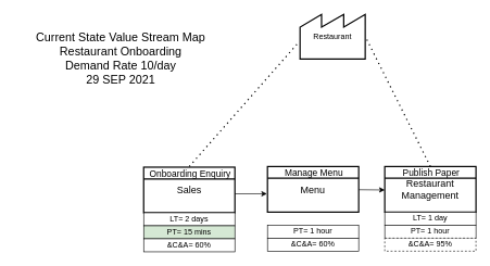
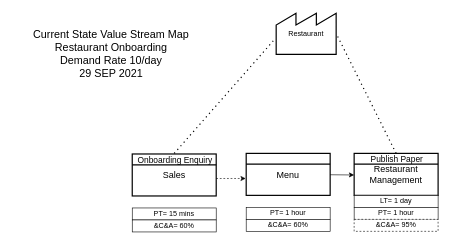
  <mxCell id="0" />
  <mxCell id="1" parent="0" />
  <mxCell id="2" value="Restaurant" style="strokeWidth=2;html=1;shape=mxgraph.lean_mapping.outside_sources;whiteSpace=wrap;align=center;" parent="1" vertex="1"><mxGeometry x="460" y="20" width="100" height="70" as="geometry" /></mxCell>
  <mxCell id="3" value="&lt;font style=&quot;font-size: 15px&quot;&gt;Sales&lt;/font&gt;" style="strokeWidth=2;html=1;shape=mxgraph.lean_mapping.manufacturing_process;fontSize=12;verticalAlign=middle;html=1;align=center;whiteSpace=wrap;" parent="1" vertex="1"><mxGeometry x="220" y="256" width="140" height="70" as="geometry" /></mxCell>
  <mxCell id="4" value="&lt;font style=&quot;font-size: 14px&quot;&gt;Onboarding Enquiry&lt;/font&gt;" style="text;fontSize=12;spacingLeft=2;verticalAlign=top;html=1;align=center;spacingTop=-5;resizeWidth=1;" parent="3" vertex="1"><mxGeometry width="140" height="13" as="geometry" /></mxCell>
- <mxCell id="5" value="LT= 2 days" style="rounded=0;whiteSpace=wrap;html=1;" parent="1" vertex="1"><mxGeometry x="220" y="326" width="140" height="20" as="geometry" /></mxCell>
- <mxCell id="6" value="PT= 15 mins" style="rounded=0;whiteSpace=wrap;html=1;fillColor=#d5e8d4;" parent="1" vertex="1"><mxGeometry x="220" y="346" width="140" height="20" as="geometry" /></mxCell>
+ <mxCell id="6" value="PT= 15 mins" style="rounded=0;whiteSpace=wrap;html=1;" parent="1" vertex="1"><mxGeometry x="220" y="346" width="140" height="20" as="geometry" /></mxCell>
  <mxCell id="7" value="&amp;amp;C&amp;amp;A= 60%" style="rounded=0;whiteSpace=wrap;html=1;" parent="1" vertex="1"><mxGeometry x="220" y="366" width="140" height="20" as="geometry" /></mxCell>
  <mxCell id="8" value="&lt;span style=&quot;font-size: 15px&quot;&gt;Menu&lt;/span&gt;" style="strokeWidth=2;html=1;shape=mxgraph.lean_mapping.manufacturing_process;fontSize=12;verticalAlign=middle;html=1;align=center;whiteSpace=wrap;" parent="1" vertex="1"><mxGeometry x="410" y="255" width="140" height="70" as="geometry" /></mxCell>
- <mxCell id="9" value="&lt;font style=&quot;font-size: 14px&quot;&gt;Manage Menu&lt;/font&gt;" style="text;fontSize=12;spacingLeft=2;verticalAlign=top;html=1;align=center;spacingTop=-5;resizeWidth=1;" parent="8" vertex="1"><mxGeometry width="140" height="13" as="geometry" /></mxCell>
  <mxCell id="10" value="PT= 1 hour" style="rounded=0;whiteSpace=wrap;html=1;" parent="1" vertex="1"><mxGeometry x="410" y="345" width="140" height="20" as="geometry" /></mxCell>
  <mxCell id="11" value="&amp;amp;C&amp;amp;A= 60%" style="rounded=0;whiteSpace=wrap;html=1;" parent="1" vertex="1"><mxGeometry x="410" y="365" width="140" height="20" as="geometry" /></mxCell>
- <mxCell id="12" value="" style="endArrow=classic;html=1;exitX=1;exitY=0.584;exitDx=0;exitDy=0;exitPerimeter=0;entryX=-0.006;entryY=0.598;entryDx=0;entryDy=0;entryPerimeter=0;" parent="1" source="3" target="8" edge="1"><mxGeometry width="50" height="50" relative="1" as="geometry"><mxPoint x="420" y="336" as="sourcePoint" /><mxPoint x="470" y="286" as="targetPoint" /></mxGeometry></mxCell>
+ <mxCell id="12" value="" style="endArrow=classic;html=1;exitX=1;exitY=0.584;exitDx=0;exitDy=0;exitPerimeter=0;entryX=-0.006;entryY=0.598;entryDx=0;entryDy=0;entryPerimeter=0;dashed=1;" parent="1" source="3" target="8" edge="1"><mxGeometry width="50" height="50" relative="1" as="geometry"><mxPoint x="420" y="336" as="sourcePoint" /><mxPoint x="470" y="286" as="targetPoint" /></mxGeometry></mxCell>
  <mxCell id="13" value="&lt;span style=&quot;font-size: 15px&quot;&gt;Restaurant Management&lt;/span&gt;" style="strokeWidth=2;html=1;shape=mxgraph.lean_mapping.manufacturing_process;fontSize=12;verticalAlign=middle;html=1;align=center;whiteSpace=wrap;" parent="1" vertex="1"><mxGeometry x="590" y="255" width="140" height="70" as="geometry" /></mxCell>
  <mxCell id="14" value="&lt;font style=&quot;font-size: 14px&quot;&gt;Publish Paper&lt;/font&gt;" style="text;fontSize=12;spacingLeft=2;verticalAlign=top;html=1;align=center;spacingTop=-5;resizeWidth=1;" parent="13" vertex="1"><mxGeometry width="140" height="13" as="geometry" /></mxCell>
  <mxCell id="15" value="LT= 1 day" style="rounded=0;whiteSpace=wrap;html=1;" parent="1" vertex="1"><mxGeometry x="590" y="325" width="140" height="20" as="geometry" /></mxCell>
  <mxCell id="16" value="PT= 1 hour" style="rounded=0;whiteSpace=wrap;html=1;" parent="1" vertex="1"><mxGeometry x="590" y="345" width="140" height="20" as="geometry" /></mxCell>
  <mxCell id="17" value="&amp;amp;C&amp;amp;A= 95%" style="rounded=0;whiteSpace=wrap;html=1;dashed=1;" parent="1" vertex="1"><mxGeometry x="590" y="365" width="140" height="20" as="geometry" /></mxCell>
  <mxCell id="18" value="" style="endArrow=classic;html=1;exitX=1;exitY=0.584;exitDx=0;exitDy=0;exitPerimeter=0;" parent="1" edge="1"><mxGeometry width="50" height="50" relative="1" as="geometry"><mxPoint x="550" y="290.6" as="sourcePoint" /><mxPoint x="590" y="291" as="targetPoint" /></mxGeometry></mxCell>
  <mxCell id="19" value="&lt;font style=&quot;font-size: 18px&quot;&gt;Current State Value Stream Map&lt;br&gt;Restaurant Onboarding&lt;br&gt;Demand Rate 10/day&lt;br&gt;29 SEP 2021&lt;br&gt;&lt;/font&gt;" style="text;html=1;strokeColor=none;fillColor=none;align=center;verticalAlign=middle;whiteSpace=wrap;rounded=0;" parent="1" vertex="1"><mxGeometry x="20" y="35" width="330" height="110" as="geometry" /></mxCell>
  <mxCell id="20" value="" style="endArrow=none;dashed=1;html=1;dashPattern=1 3;strokeWidth=2;entryX=-0.024;entryY=0.636;entryDx=0;entryDy=0;entryPerimeter=0;" parent="1" target="2" edge="1"><mxGeometry width="50" height="50" relative="1" as="geometry"><mxPoint x="290" y="255" as="sourcePoint" /><mxPoint x="530" y="175" as="targetPoint" /></mxGeometry></mxCell>
  <mxCell id="21" value="" style="endArrow=none;dashed=1;html=1;dashPattern=1 3;strokeWidth=2;entryX=1;entryY=0.5;entryDx=0;entryDy=0;exitX=0.5;exitY=0;exitDx=0;exitDy=0;" parent="1" source="14" target="2" edge="1"><mxGeometry width="50" height="50" relative="1" as="geometry"><mxPoint x="670" y="245" as="sourcePoint" /><mxPoint x="432.6" y="69.52" as="targetPoint" /></mxGeometry></mxCell>
